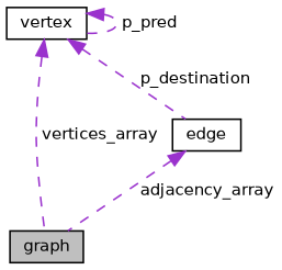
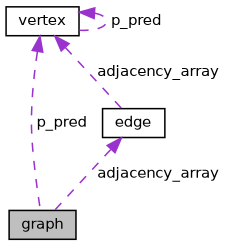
  digraph {
    node [color=black fillcolor=white fontname=Helvetica fontsize=10 shape=record style=filled]
    edge [color=darkorchid3 dir=back fontname=Helvetica fontsize=10 labelfontname=Helvetica labelfontsize=10 style=dashed]
    n1 [fillcolor=grey75 fontcolor=black height=0.2 label="graph" width=0.4]
    n2 [height=0.2 label=vertex width=0.4]
    n3 [height=0.2 label="edge" width=0.4]
-   n2 -> n1 [label=" vertices_array"]
+   n2 -> n1 [label=" p_pred"]
    n2 -> n2 [label=" p_pred"]
-   n2 -> n3 [label=" p_destination"]
+   n2 -> n3 [label=" adjacency_array"]
    n3 -> n1 [label=" adjacency_array"]
  }
